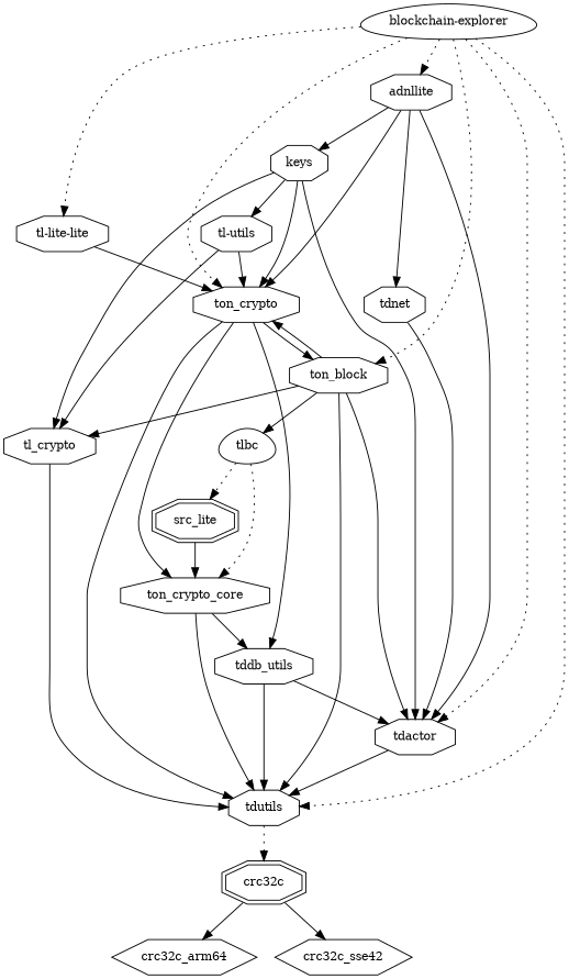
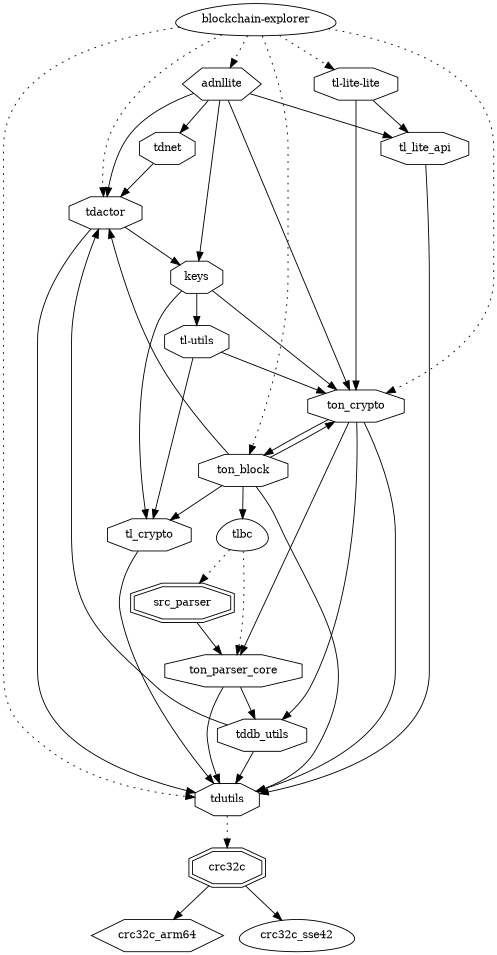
  digraph {
    node [fontsize=12 shape=octagon]
    n1 [label="blockchain-explorer" shape=egg]
-   n2 [label=adnllite]
+   n2 [label=adnllite shape=hexagon]
    n3 [label=tdactor]
    n4 [label=tdutils]
    n5 [label=ton_crypto]
    n6 [label=ton_block]
    n7 [label="tl-lite-lite"]
+   n8 [label=tl_lite_api]
    n9 [label=keys]
    n10 [label=tdnet]
    n11 [label=crc32c shape=doubleoctagon]
    n12 [label=tddb_utils]
-   n13 [label=ton_crypto_core]
+   n13 [label=ton_parser_core]
    n14 [label=tl_crypto]
    n15 [label=tlbc shape=egg]
    n16 [label="tl-utils"]
    n17 [label=crc32c_arm64 shape=hexagon]
-   n18 [label=crc32c_sse42 shape=hexagon]
-   n19 [label=src_lite shape=doubleoctagon]
+   n18 [label=crc32c_sse42 shape=egg]
+   n19 [label=src_parser shape=doubleoctagon]
    n1 -> n2 [style=dotted]
    n1 -> n3 [style=dotted]
    n1 -> n4 [style=dotted]
    n1 -> n5 [style=dotted]
    n1 -> n6 [style=dotted]
    n1 -> n7 [style=dotted]
    n2 -> n3
    n2 -> n5
+   n2 -> n8
    n2 -> n9
    n2 -> n10
    n3 -> n4
    n4 -> n11 [style=dotted]
    n5 -> n4
    n5 -> n6
    n5 -> n12
    n5 -> n13
    n6 -> n3
    n6 -> n4
    n6 -> n5
    n6 -> n14
    n6 -> n15
    n7 -> n5
-   n9 -> n3
+   n7 -> n8
+   n8 -> n4
+   n3 -> n9
    n9 -> n5
    n9 -> n14
    n9 -> n16
    n10 -> n3
    n11 -> n17
    n11 -> n18
    n12 -> n3
    n12 -> n4
    n13 -> n4
    n13 -> n12
    n14 -> n4
    n15 -> n13 [style=dotted]
    n15 -> n19 [style=dotted]
    n16 -> n5
    n16 -> n14
    n19 -> n13
  }
